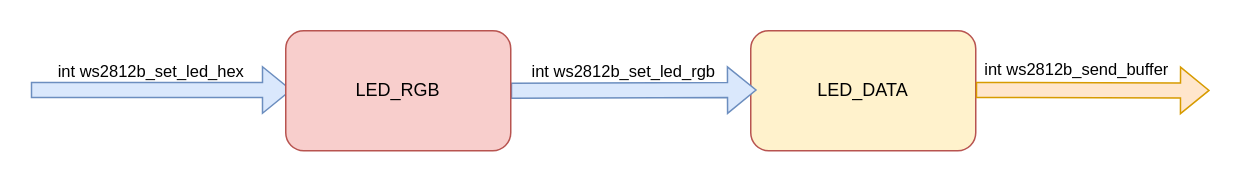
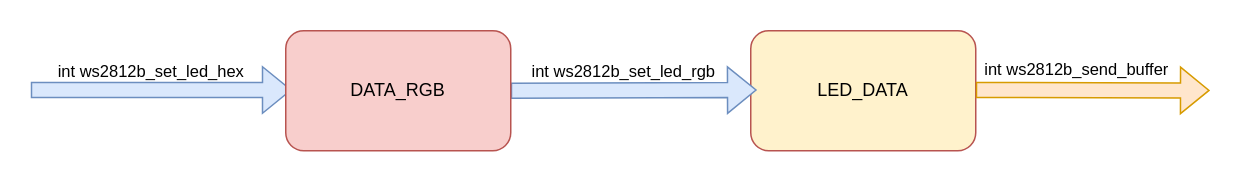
  <mxCell id="0" />
  <mxCell id="1" parent="0" />
  <mxCell id="2" value="LED_DATA" style="rounded=1;whiteSpace=wrap;html=1;fillColor=#fff2cc;strokeColor=#b85450;" vertex="1" parent="1"><mxGeometry x="500" y="20" width="150" height="80" as="geometry" /></mxCell>
  <mxCell id="3" value="" style="shape=flexArrow;endArrow=classic;html=1;rounded=0;fillColor=#ffe6cc;strokeColor=#d79b00;" edge="1" parent="1"><mxGeometry width="50" height="50" relative="1" as="geometry"><mxPoint x="650" y="59.52" as="sourcePoint" /><mxPoint x="806" y="59.79" as="targetPoint" /></mxGeometry></mxCell>
  <mxCell id="4" value="int ws2812b_send_buffer" style="edgeLabel;html=1;align=center;verticalAlign=middle;resizable=0;points=[];noLabel=0;allowArrows=1;backgroundOutline=1;labelBackgroundColor=none;" vertex="1" connectable="0" parent="3"><mxGeometry x="-0.467" y="-4" relative="1" as="geometry"><mxPoint x="25" y="-18" as="offset" /></mxGeometry></mxCell>
  <mxCell id="5" value="" style="shape=flexArrow;endArrow=classic;html=1;rounded=0;fillColor=#dae8fc;strokeColor=#6c8ebf;" edge="1" parent="1"><mxGeometry width="50" height="50" relative="1" as="geometry"><mxPoint x="20" y="59.52" as="sourcePoint" /><mxPoint x="194" y="59.52" as="targetPoint" /></mxGeometry></mxCell>
  <mxCell id="6" value="int ws2812b_set_led_hex" style="edgeLabel;html=1;align=center;verticalAlign=middle;resizable=0;points=[];labelBackgroundColor=none;" vertex="1" connectable="0" parent="5"><mxGeometry x="-0.053" y="3" relative="1" as="geometry"><mxPoint x="-3" y="-10" as="offset" /></mxGeometry></mxCell>
  <mxCell id="7" value="" style="shape=flexArrow;endArrow=classic;html=1;rounded=0;fillColor=#dae8fc;strokeColor=#6c8ebf;" edge="1" parent="1"><mxGeometry width="50" height="50" relative="1" as="geometry"><mxPoint x="340" y="60" as="sourcePoint" /><mxPoint x="504" y="59.52" as="targetPoint" /></mxGeometry></mxCell>
  <mxCell id="8" value="int ws2812b_set_led_rgb" style="edgeLabel;html=1;align=center;verticalAlign=middle;resizable=0;points=[];labelBackgroundColor=none;" vertex="1" connectable="0" parent="7"><mxGeometry x="-0.053" y="3" relative="1" as="geometry"><mxPoint x="-3" y="-10" as="offset" /></mxGeometry></mxCell>
- <mxCell id="9" value="LED_RGB" style="rounded=1;whiteSpace=wrap;html=1;fillColor=#f8cecc;strokeColor=#b85450;" vertex="1" parent="1"><mxGeometry x="190" y="20" width="150" height="80" as="geometry" /></mxCell>
+ <mxCell id="9" value="DATA_RGB" style="rounded=1;whiteSpace=wrap;html=1;fillColor=#f8cecc;strokeColor=#b85450;" vertex="1" parent="1"><mxGeometry x="190" y="20" width="150" height="80" as="geometry" /></mxCell>
